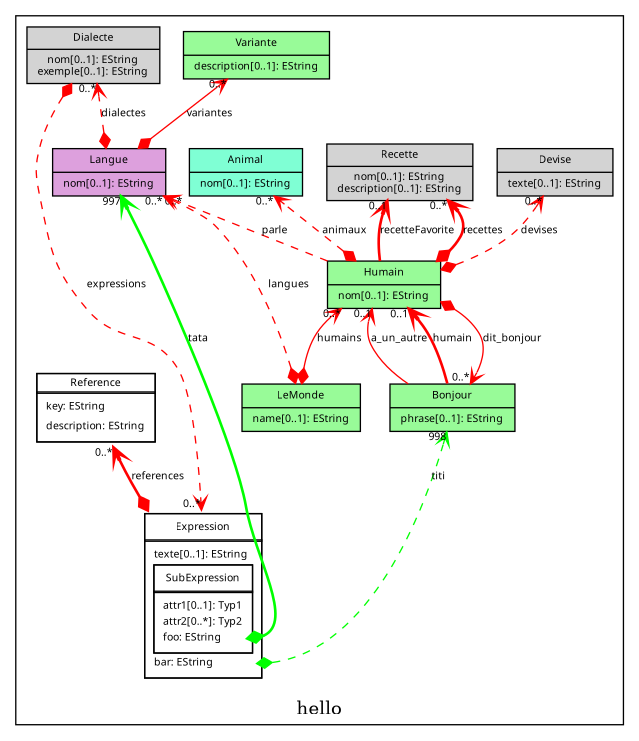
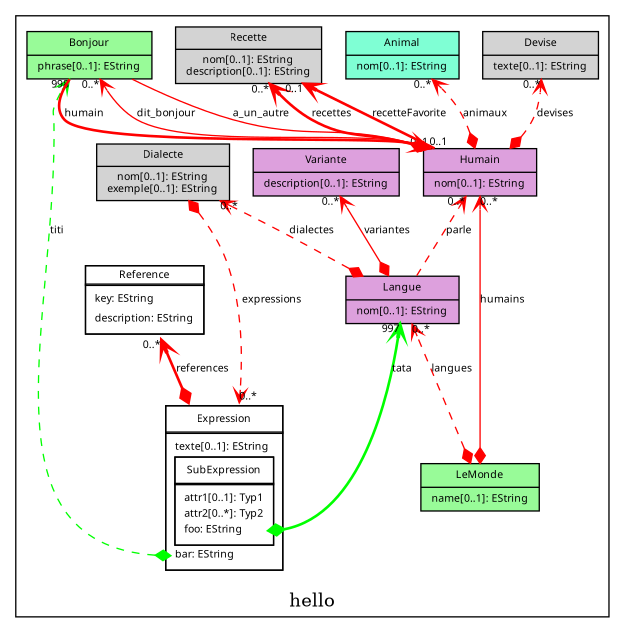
  digraph {
    rankdir=BT
    node [fontname=Verdana fontsize=8 shape=record fillcolor=lightgrey style=filled]
    edge [arrowhead=vee arrowtail=diamond color=red dir=both fontname=Verdana fontsize=8 headlabel="0..*" style=dashed]
    n1 [label=<  <TABLE  cellspacing="-1" border="1" > <TR><TD>Reference</TD> </TR>  <TR><TD> <TABLE border="0"> <TR><TD align="left">key: EString</TD> </TR>  <TR><TD port="there" align="left"  >description: EString</TD> </TR>  </TABLE> </TD></TR> </TABLE> > shape=none fillcolor="" style=""]
    n2 [label=<  <TABLE name="main_6251267"  cellspacing="-1" cellpadding="-1" border="0" ><TR><TD port="0"> <TABLE  name="classifier_Expression" cellspacing="-1" cellpadding="5" border="1" > <TR><TD>Expression</TD> </TR>  <TR><TD> <TABLE name="container_Expression" cellspacing="-1" border="0"> <TR><TD align="left">texte[0..1]: EString</TD> </TR>  <TR><TD port="103"> <TABLE name="classifier_SubExpression" border="1"   cellspacing="-1"  cellpadding="5" >     <TR><TD>SubExpression</TD> </TR>     <TR><TD>    <TABLE name="container_SubExpression" border="0"  cellspacing="-1">    <TR><TD align="left">attr1[0..1]: Typ1</TD> </TR>     <TR><TD align="left">attr2[0..*]: Typ2</TD> </TR>     <TR><TD port="101" align="left">foo: EString</TD> </TR>  </TABLE> </TD></TR> </TABLE> </TD></TR>  <TR><TD port="100" align="left"  >bar: EString</TD> </TR>  </TABLE> </TD></TR> </TABLE> </TD></TR></TABLE> > shape=none fillcolor="" style=""]
    n3 [label="{Dialecte|nom[0..1]: EString\nexemple[0..1]: EString\n}"]
-   n4 [fillcolor=palegreen label="{Variante|description[0..1]: EString\n}"]
+   n4 [fillcolor=plum label="{Variante|description[0..1]: EString\n}"]
    n5 [fillcolor=plum label="{Langue|nom[0..1]: EString\n}"]
    n6 [fillcolor=palegreen label="{Bonjour|phrase[0..1]: EString\n}"]
    n7 [label="{Devise|texte[0..1]: EString\n}"]
    n8 [label="{Recette|nom[0..1]: EString\ndescription[0..1]: EString\n}"]
    n9 [fillcolor=aquamarine label="{Animal|nom[0..1]: EString\n}"]
-   n10 [fillcolor=palegreen label="{Humain|nom[0..1]: EString\n}"]
+   n10 [fillcolor=plum label="{Humain|nom[0..1]: EString\n}"]
    n11 [fillcolor=palegreen label="{LeMonde|name[0..1]: EString\n}"]
    subgraph cluster_1 {
      label=hello
      n1
      n2
      n3
      n4
      n5
      n6
      n7
      n8
      n9
      n10
      n11
    }
    n2 -> n1 [label=references style=bold tailport=0]
    n2 -> n5 [color=green headlabel=997 label=tata style=bold tailport=101]
    n2 -> n6 [color=green headlabel=998 label=titi tailport=100]
    n3 -> n2 [headport=0 label=expressions]
    n5 -> n3 [label=dialectes]
    n5 -> n4 [label=variantes style=solid]
    n6 -> n10 [headlabel="0..1" label=a_un_autre style=solid arrowtail="" dir=""]
    n6 -> n10 [headlabel="0..1" label=humain style=bold arrowtail="" dir=""]
-   n10 -> n5 [label=parle arrowtail="" dir=""]
+   n5 -> n10 [label=parle arrowtail="" dir=""]
    n10 -> n6 [label=dit_bonjour style=solid]
    n10 -> n7 [label=devises]
    n10 -> n8 [label=recettes style=bold]
    n10 -> n8 [headlabel="0..1" label=recetteFavorite style=bold arrowtail="" dir=""]
    n10 -> n9 [label=animaux]
    n11 -> n5 [label=langues]
    n11 -> n10 [label=humains style=solid]
  }
